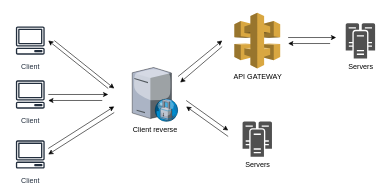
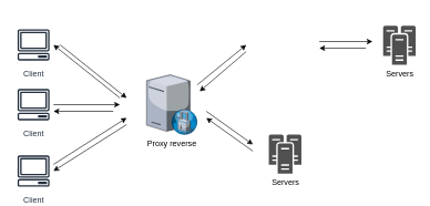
  <mxCell id="0" />
  <mxCell id="1" parent="0" />
  <mxCell id="2" value="Client" style="sketch=0;outlineConnect=0;fontColor=#232F3E;gradientColor=none;strokeColor=#232F3E;fillColor=#ffffff;dashed=0;verticalLabelPosition=bottom;verticalAlign=top;align=center;html=1;fontSize=12;fontStyle=0;aspect=fixed;shape=mxgraph.aws4.resourceIcon;resIcon=mxgraph.aws4.client;" parent="1" vertex="1"><mxGeometry x="20" y="37" width="60" height="60" as="geometry" /></mxCell>
  <mxCell id="3" value="Client" style="sketch=0;outlineConnect=0;fontColor=#232F3E;gradientColor=none;strokeColor=#232F3E;fillColor=#ffffff;dashed=0;verticalLabelPosition=bottom;verticalAlign=top;align=center;html=1;fontSize=12;fontStyle=0;aspect=fixed;shape=mxgraph.aws4.resourceIcon;resIcon=mxgraph.aws4.client;" parent="1" vertex="1"><mxGeometry x="20" y="127" width="60" height="60" as="geometry" /></mxCell>
  <mxCell id="4" value="Client" style="sketch=0;outlineConnect=0;fontColor=#232F3E;gradientColor=none;strokeColor=#232F3E;fillColor=#ffffff;dashed=0;verticalLabelPosition=bottom;verticalAlign=top;align=center;html=1;fontSize=12;fontStyle=0;aspect=fixed;shape=mxgraph.aws4.resourceIcon;resIcon=mxgraph.aws4.client;" parent="1" vertex="1"><mxGeometry x="20" y="227" width="60" height="60" as="geometry" /></mxCell>
  <mxCell id="5" value="" style="endArrow=classic;html=1;rounded=0;" parent="1" edge="1"><mxGeometry width="50" height="50" relative="1" as="geometry"><mxPoint x="90" y="67" as="sourcePoint" /><mxPoint x="190" y="147" as="targetPoint" /></mxGeometry></mxCell>
  <mxCell id="6" value="" style="endArrow=classic;html=1;rounded=0;" parent="1" edge="1"><mxGeometry width="50" height="50" relative="1" as="geometry"><mxPoint x="180" y="147" as="sourcePoint" /><mxPoint x="80" y="67" as="targetPoint" /></mxGeometry></mxCell>
- <mxCell id="7" value="Client reverse" style="verticalLabelPosition=bottom;sketch=0;aspect=fixed;html=1;verticalAlign=top;strokeColor=none;align=center;outlineConnect=0;shape=mxgraph.citrix.proxy_server;" parent="1" vertex="1"><mxGeometry x="220" y="112" width="76.5" height="90" as="geometry" /></mxCell>
+ <mxCell id="7" value="Proxy reverse" style="verticalLabelPosition=bottom;sketch=0;aspect=fixed;html=1;verticalAlign=top;strokeColor=none;align=center;outlineConnect=0;shape=mxgraph.citrix.proxy_server;" parent="1" vertex="1"><mxGeometry x="220" y="112" width="76.5" height="90" as="geometry" /></mxCell>
  <mxCell id="8" value="" style="endArrow=classic;html=1;rounded=0;" parent="1" edge="1"><mxGeometry width="50" height="50" relative="1" as="geometry"><mxPoint x="80" y="247" as="sourcePoint" /><mxPoint x="190" y="177" as="targetPoint" /></mxGeometry></mxCell>
  <mxCell id="9" value="" style="endArrow=classic;html=1;rounded=0;" parent="1" edge="1"><mxGeometry width="50" height="50" relative="1" as="geometry"><mxPoint x="190" y="187" as="sourcePoint" /><mxPoint x="80" y="257" as="targetPoint" /></mxGeometry></mxCell>
  <mxCell id="10" value="" style="endArrow=classic;html=1;rounded=0;" parent="1" edge="1"><mxGeometry width="50" height="50" relative="1" as="geometry"><mxPoint x="80" y="157" as="sourcePoint" /><mxPoint x="180" y="157" as="targetPoint" /></mxGeometry></mxCell>
  <mxCell id="11" value="" style="endArrow=classic;html=1;rounded=0;" parent="1" edge="1"><mxGeometry width="50" height="50" relative="1" as="geometry"><mxPoint x="170" y="167" as="sourcePoint" /><mxPoint x="80" y="167" as="targetPoint" /></mxGeometry></mxCell>
  <mxCell id="12" value="Servers" style="sketch=0;pointerEvents=1;shadow=0;dashed=0;html=1;strokeColor=none;fillColor=#505050;labelPosition=center;verticalLabelPosition=bottom;verticalAlign=top;outlineConnect=0;align=center;shape=mxgraph.office.servers.cluster_server;" parent="1" vertex="1"><mxGeometry x="576" y="38" width="49" height="59" as="geometry" /></mxCell>
  <mxCell id="13" value="" style="endArrow=classic;html=1;rounded=0;" parent="1" edge="1"><mxGeometry width="50" height="50" relative="1" as="geometry"><mxPoint x="480" y="62" as="sourcePoint" /><mxPoint x="560" y="62" as="targetPoint" /></mxGeometry></mxCell>
  <mxCell id="14" value="" style="endArrow=classic;html=1;rounded=0;" parent="1" edge="1"><mxGeometry width="50" height="50" relative="1" as="geometry"><mxPoint x="550" y="72" as="sourcePoint" /><mxPoint x="480" y="72" as="targetPoint" /></mxGeometry></mxCell>
  <mxCell id="15" value="Servers" style="sketch=0;pointerEvents=1;shadow=0;dashed=0;html=1;strokeColor=none;fillColor=#505050;labelPosition=center;verticalLabelPosition=bottom;verticalAlign=top;outlineConnect=0;align=center;shape=mxgraph.office.servers.cluster_server;" parent="1" vertex="1"><mxGeometry x="404" y="202" width="49" height="59" as="geometry" /></mxCell>
  <mxCell id="16" value="" style="endArrow=classic;html=1;rounded=0;" parent="1" edge="1"><mxGeometry width="50" height="50" relative="1" as="geometry"><mxPoint x="310" y="167" as="sourcePoint" /><mxPoint x="380" y="217" as="targetPoint" /></mxGeometry></mxCell>
  <mxCell id="17" value="" style="endArrow=classic;html=1;rounded=0;" parent="1" edge="1"><mxGeometry width="50" height="50" relative="1" as="geometry"><mxPoint x="380" y="227" as="sourcePoint" /><mxPoint x="310" y="177" as="targetPoint" /></mxGeometry></mxCell>
  <mxCell id="18" value="" style="endArrow=classic;html=1;rounded=0;" parent="1" edge="1"><mxGeometry width="50" height="50" relative="1" as="geometry"><mxPoint x="296.5" y="127" as="sourcePoint" /><mxPoint x="370" y="67" as="targetPoint" /></mxGeometry></mxCell>
  <mxCell id="19" value="" style="endArrow=classic;html=1;rounded=0;" parent="1" edge="1"><mxGeometry width="50" height="50" relative="1" as="geometry"><mxPoint x="370" y="77" as="sourcePoint" /><mxPoint x="300" y="137" as="targetPoint" /></mxGeometry></mxCell>
- <mxCell id="20" value="API GATEWAY" style="outlineConnect=0;dashed=0;verticalLabelPosition=bottom;verticalAlign=top;align=center;html=1;shape=mxgraph.aws3.api_gateway;fillColor=#D9A741;gradientColor=none;" parent="1" vertex="1"><mxGeometry x="390.25" y="20.5" width="76.5" height="93" as="geometry" /></mxCell>
